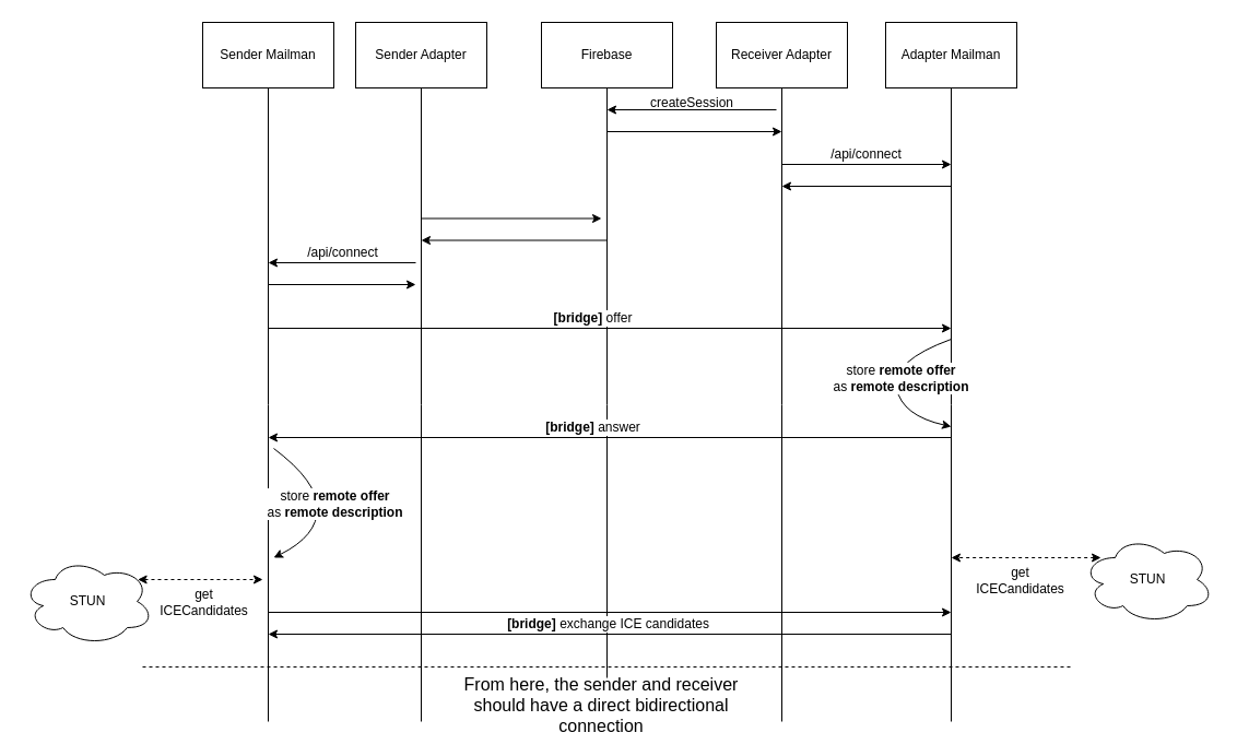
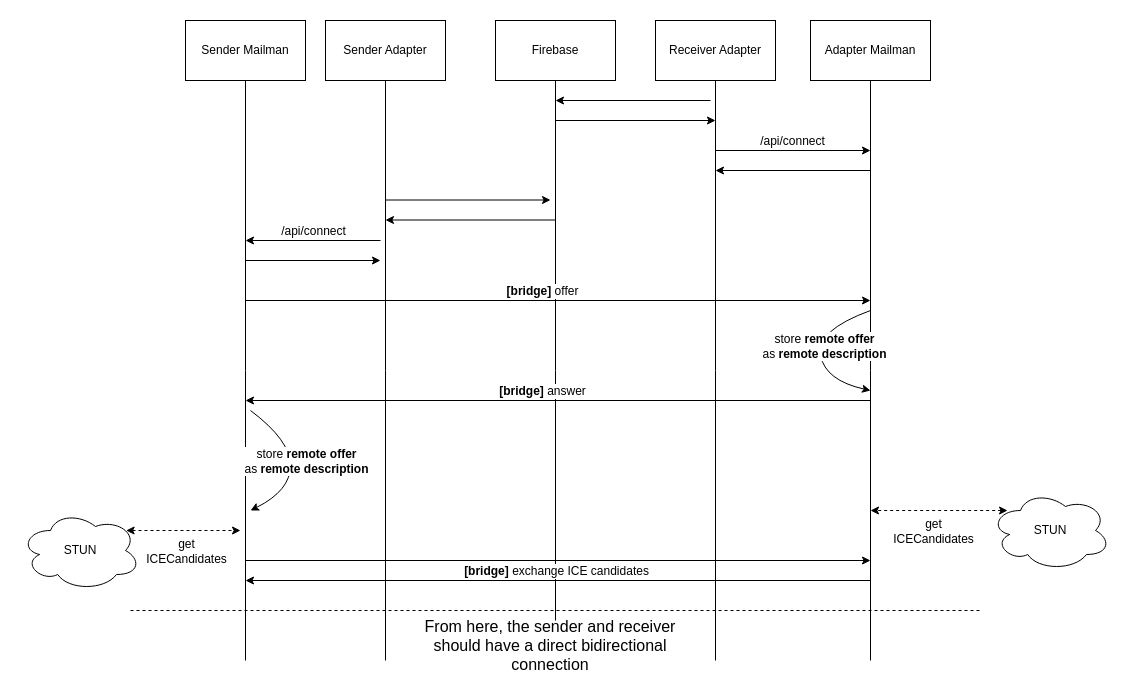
  <mxCell id="0" />
  <mxCell id="1" parent="0" />
  <mxCell id="2" style="edgeStyle=orthogonalEdgeStyle;rounded=0;orthogonalLoop=1;jettySize=auto;html=1;exitX=0.5;exitY=1;exitDx=0;exitDy=0;startArrow=none;startFill=0;endArrow=none;endFill=0;" edge="1" parent="1" source="3"><mxGeometry relative="1" as="geometry"><mxPoint x="245" y="660" as="targetPoint" /></mxGeometry></mxCell>
  <mxCell id="3" value="Sender Mailman" style="rounded=0;whiteSpace=wrap;html=1;" vertex="1" parent="1"><mxGeometry x="185" y="20" width="120" height="60" as="geometry" /></mxCell>
  <mxCell id="4" style="edgeStyle=orthogonalEdgeStyle;rounded=0;orthogonalLoop=1;jettySize=auto;html=1;exitX=0.5;exitY=1;exitDx=0;exitDy=0;startArrow=none;startFill=0;endArrow=none;endFill=0;" edge="1" parent="1" source="5"><mxGeometry relative="1" as="geometry"><mxPoint x="715" y="660" as="targetPoint" /></mxGeometry></mxCell>
  <mxCell id="5" value="Receiver Adapter" style="rounded=0;whiteSpace=wrap;html=1;" vertex="1" parent="1"><mxGeometry x="655" y="20" width="120" height="60" as="geometry" /></mxCell>
  <mxCell id="6" style="edgeStyle=orthogonalEdgeStyle;rounded=0;orthogonalLoop=1;jettySize=auto;html=1;exitX=0.5;exitY=1;exitDx=0;exitDy=0;startArrow=none;startFill=0;endArrow=none;endFill=0;" edge="1" parent="1" source="7"><mxGeometry relative="1" as="geometry"><mxPoint x="870" y="660" as="targetPoint" /></mxGeometry></mxCell>
  <mxCell id="7" value="Adapter Mailman" style="rounded=0;whiteSpace=wrap;html=1;" vertex="1" parent="1"><mxGeometry x="810" y="20" width="120" height="60" as="geometry" /></mxCell>
  <mxCell id="8" style="edgeStyle=orthogonalEdgeStyle;rounded=0;orthogonalLoop=1;jettySize=auto;html=1;exitX=0.5;exitY=1;exitDx=0;exitDy=0;startArrow=none;startFill=0;endArrow=none;endFill=0;" edge="1" parent="1" source="9"><mxGeometry relative="1" as="geometry"><mxPoint x="385" y="660" as="targetPoint" /></mxGeometry></mxCell>
  <mxCell id="9" value="Sender Adapter" style="rounded=0;whiteSpace=wrap;html=1;" vertex="1" parent="1"><mxGeometry x="325" y="20" width="120" height="60" as="geometry" /></mxCell>
  <mxCell id="10" style="edgeStyle=orthogonalEdgeStyle;rounded=0;orthogonalLoop=1;jettySize=auto;html=1;exitX=0.5;exitY=1;exitDx=0;exitDy=0;startArrow=none;startFill=0;endArrow=none;endFill=0;" edge="1" parent="1" source="11"><mxGeometry relative="1" as="geometry"><mxPoint x="555" y="660" as="targetPoint" /></mxGeometry></mxCell>
  <mxCell id="11" value="Firebase" style="rounded=0;whiteSpace=wrap;html=1;" vertex="1" parent="1"><mxGeometry x="495" y="20" width="120" height="60" as="geometry" /></mxCell>
  <mxCell id="12" value="" style="endArrow=classic;html=1;" edge="1" parent="1"><mxGeometry width="50" height="50" relative="1" as="geometry"><mxPoint x="710" y="100" as="sourcePoint" /><mxPoint x="555" y="100" as="targetPoint" /></mxGeometry></mxCell>
- <mxCell id="13" value="createSession" style="text;html=1;resizable=0;points=[];autosize=1;align=left;verticalAlign=top;spacingTop=-4;" vertex="1" parent="1"><mxGeometry x="593" y="84" width="90" height="20" as="geometry" /></mxCell>
  <mxCell id="14" value="" style="endArrow=classic;html=1;" edge="1" parent="1"><mxGeometry width="50" height="50" relative="1" as="geometry"><mxPoint x="555" y="120" as="sourcePoint" /><mxPoint x="715" y="120" as="targetPoint" /></mxGeometry></mxCell>
  <mxCell id="15" value="" style="endArrow=none;html=1;startArrow=classic;startFill=1;endFill=0;" edge="1" parent="1"><mxGeometry width="50" height="50" relative="1" as="geometry"><mxPoint x="245" y="240" as="sourcePoint" /><mxPoint x="380" y="240" as="targetPoint" /></mxGeometry></mxCell>
  <mxCell id="16" value="/api/connect" style="text;html=1;resizable=0;points=[];align=center;verticalAlign=middle;labelBackgroundColor=#ffffff;" vertex="1" connectable="0" parent="15"><mxGeometry x="-0.141" y="-1" relative="1" as="geometry"><mxPoint x="9" y="-11" as="offset" /></mxGeometry></mxCell>
  <mxCell id="17" value="" style="endArrow=none;html=1;startArrow=classic;startFill=1;endFill=0;" edge="1" parent="1"><mxGeometry width="50" height="50" relative="1" as="geometry"><mxPoint x="715" y="170" as="sourcePoint" /><mxPoint x="870" y="170" as="targetPoint" /></mxGeometry></mxCell>
  <mxCell id="18" value="" style="endArrow=classic;html=1;" edge="1" parent="1"><mxGeometry width="50" height="50" relative="1" as="geometry"><mxPoint x="385" y="199.5" as="sourcePoint" /><mxPoint x="550" y="199.5" as="targetPoint" /></mxGeometry></mxCell>
  <mxCell id="19" value="" style="endArrow=classic;html=1;" edge="1" parent="1"><mxGeometry width="50" height="50" relative="1" as="geometry"><mxPoint x="555" y="219.5" as="sourcePoint" /><mxPoint x="385" y="219.5" as="targetPoint" /></mxGeometry></mxCell>
  <mxCell id="20" value="" style="endArrow=classic;html=1;" edge="1" parent="1"><mxGeometry width="50" height="50" relative="1" as="geometry"><mxPoint x="715" y="150" as="sourcePoint" /><mxPoint x="870" y="150" as="targetPoint" /></mxGeometry></mxCell>
  <mxCell id="21" value="/api/connect" style="text;html=1;resizable=0;points=[];align=center;verticalAlign=middle;labelBackgroundColor=#ffffff;" vertex="1" connectable="0" parent="20"><mxGeometry x="-0.141" y="-1" relative="1" as="geometry"><mxPoint x="9" y="-11" as="offset" /></mxGeometry></mxCell>
  <mxCell id="22" value="" style="endArrow=classic;html=1;" edge="1" parent="1"><mxGeometry width="50" height="50" relative="1" as="geometry"><mxPoint x="245" y="260" as="sourcePoint" /><mxPoint x="380" y="260" as="targetPoint" /></mxGeometry></mxCell>
  <mxCell id="23" value="" style="endArrow=classic;html=1;" edge="1" parent="1"><mxGeometry width="50" height="50" relative="1" as="geometry"><mxPoint x="245" y="300" as="sourcePoint" /><mxPoint x="870" y="300" as="targetPoint" /></mxGeometry></mxCell>
  <mxCell id="24" value="&lt;b&gt;[bridge]&lt;/b&gt;&amp;nbsp;offer" style="text;html=1;resizable=0;points=[];align=center;verticalAlign=middle;labelBackgroundColor=#ffffff;" vertex="1" connectable="0" parent="23"><mxGeometry x="-0.05" y="-1" relative="1" as="geometry"><mxPoint x="-1" y="-11" as="offset" /></mxGeometry></mxCell>
  <mxCell id="25" value="" style="curved=1;endArrow=classic;html=1;" edge="1" parent="1"><mxGeometry width="50" height="50" relative="1" as="geometry"><mxPoint x="870" y="310" as="sourcePoint" /><mxPoint x="870" y="390" as="targetPoint" /><Array as="points"><mxPoint x="815" y="330" /><mxPoint x="825" y="380" /></Array></mxGeometry></mxCell>
  <mxCell id="26" value="store &lt;b&gt;remote offer&lt;/b&gt;&lt;br&gt;as &lt;b&gt;remote description&lt;/b&gt;" style="text;html=1;resizable=0;points=[];align=center;verticalAlign=middle;labelBackgroundColor=#ffffff;" vertex="1" connectable="0" parent="25"><mxGeometry x="-0.279" y="17" relative="1" as="geometry"><mxPoint as="offset" /></mxGeometry></mxCell>
  <mxCell id="27" value="" style="endArrow=none;html=1;startArrow=classic;startFill=1;endFill=0;" edge="1" parent="1"><mxGeometry width="50" height="50" relative="1" as="geometry"><mxPoint x="245" y="400" as="sourcePoint" /><mxPoint x="870" y="400" as="targetPoint" /></mxGeometry></mxCell>
  <mxCell id="28" value="&lt;b&gt;[bridge]&lt;/b&gt;&amp;nbsp;answer" style="text;html=1;resizable=0;points=[];align=center;verticalAlign=middle;labelBackgroundColor=#ffffff;" vertex="1" connectable="0" parent="27"><mxGeometry x="-0.05" y="-1" relative="1" as="geometry"><mxPoint x="-1" y="-11" as="offset" /></mxGeometry></mxCell>
  <mxCell id="29" value="STUN" style="ellipse;shape=cloud;whiteSpace=wrap;html=1;align=center;" vertex="1" parent="1"><mxGeometry x="20" y="510" width="120" height="80" as="geometry" /></mxCell>
  <mxCell id="30" value="" style="curved=1;endArrow=classic;html=1;" edge="1" parent="1"><mxGeometry width="50" height="50" relative="1" as="geometry"><mxPoint x="250" y="410" as="sourcePoint" /><mxPoint x="250" y="510" as="targetPoint" /><Array as="points"><mxPoint x="290" y="440" /><mxPoint x="290" y="490" /></Array></mxGeometry></mxCell>
  <mxCell id="31" value="store &lt;b&gt;remote offer&lt;/b&gt;&lt;br&gt;as &lt;b&gt;remote description&lt;/b&gt;" style="text;html=1;resizable=0;points=[];align=center;verticalAlign=middle;labelBackgroundColor=#ffffff;" vertex="1" connectable="0" parent="30"><mxGeometry x="-0.279" y="17" relative="1" as="geometry"><mxPoint x="-2" y="18" as="offset" /></mxGeometry></mxCell>
  <mxCell id="32" value="" style="endArrow=classic;dashed=1;html=1;exitX=0.88;exitY=0.25;exitDx=0;exitDy=0;exitPerimeter=0;startArrow=classic;startFill=1;endFill=1;" edge="1" parent="1" source="29"><mxGeometry width="50" height="50" relative="1" as="geometry"><mxPoint x="290" y="580" as="sourcePoint" /><mxPoint x="240" y="530" as="targetPoint" /></mxGeometry></mxCell>
  <mxCell id="33" value="get &lt;br&gt;ICECandidates" style="text;html=1;resizable=0;points=[];align=center;verticalAlign=middle;labelBackgroundColor=#ffffff;" vertex="1" connectable="0" parent="32"><mxGeometry x="0.405" y="-1" relative="1" as="geometry"><mxPoint x="-20.5" y="19" as="offset" /></mxGeometry></mxCell>
  <mxCell id="34" value="STUN" style="ellipse;shape=cloud;whiteSpace=wrap;html=1;align=center;" vertex="1" parent="1"><mxGeometry x="990" y="490" width="120" height="80" as="geometry" /></mxCell>
  <mxCell id="35" value="" style="endArrow=classic;dashed=1;html=1;startArrow=classic;startFill=1;endFill=1;exitX=0.142;exitY=0.25;exitDx=0;exitDy=0;exitPerimeter=0;" edge="1" parent="1" source="34"><mxGeometry width="50" height="50" relative="1" as="geometry"><mxPoint x="1000" y="510" as="sourcePoint" /><mxPoint x="870" y="510" as="targetPoint" /></mxGeometry></mxCell>
  <mxCell id="36" value="get &lt;br&gt;ICECandidates" style="text;html=1;resizable=0;points=[];align=center;verticalAlign=middle;labelBackgroundColor=#ffffff;" vertex="1" connectable="0" parent="35"><mxGeometry x="0.405" y="-1" relative="1" as="geometry"><mxPoint x="21" y="21" as="offset" /></mxGeometry></mxCell>
  <mxCell id="37" value="" style="endArrow=classic;html=1;" edge="1" parent="1"><mxGeometry width="50" height="50" relative="1" as="geometry"><mxPoint x="245" y="560" as="sourcePoint" /><mxPoint x="870" y="560" as="targetPoint" /></mxGeometry></mxCell>
  <mxCell id="38" value="" style="endArrow=none;html=1;endFill=0;startArrow=classic;startFill=1;" edge="1" parent="1"><mxGeometry width="50" height="50" relative="1" as="geometry"><mxPoint x="245" y="580" as="sourcePoint" /><mxPoint x="870" y="580" as="targetPoint" /></mxGeometry></mxCell>
  <mxCell id="39" value="&lt;b&gt;[bridge]&lt;/b&gt;&amp;nbsp;exchange ICE candidates" style="text;html=1;resizable=0;points=[];align=center;verticalAlign=middle;labelBackgroundColor=#ffffff;" vertex="1" connectable="0" parent="38"><mxGeometry x="-0.05" y="-1" relative="1" as="geometry"><mxPoint x="13" y="-11" as="offset" /></mxGeometry></mxCell>
  <mxCell id="40" value="" style="endArrow=none;dashed=1;html=1;" edge="1" parent="1"><mxGeometry width="50" height="50" relative="1" as="geometry"><mxPoint y="610" as="sourcePoint" x="130" /><mxPoint x="980" y="610" as="targetPoint" /></mxGeometry></mxCell>
  <mxCell id="41" value="From here, the sender and receiver should have a direct bidirectional connection" style="text;html=1;align=center;verticalAlign=middle;whiteSpace=wrap;rounded=0;fontSize=16;fillColor=#ffffff;" vertex="1" parent="1"><mxGeometry x="400" y="620" width="300" height="50" as="geometry" /></mxCell>
